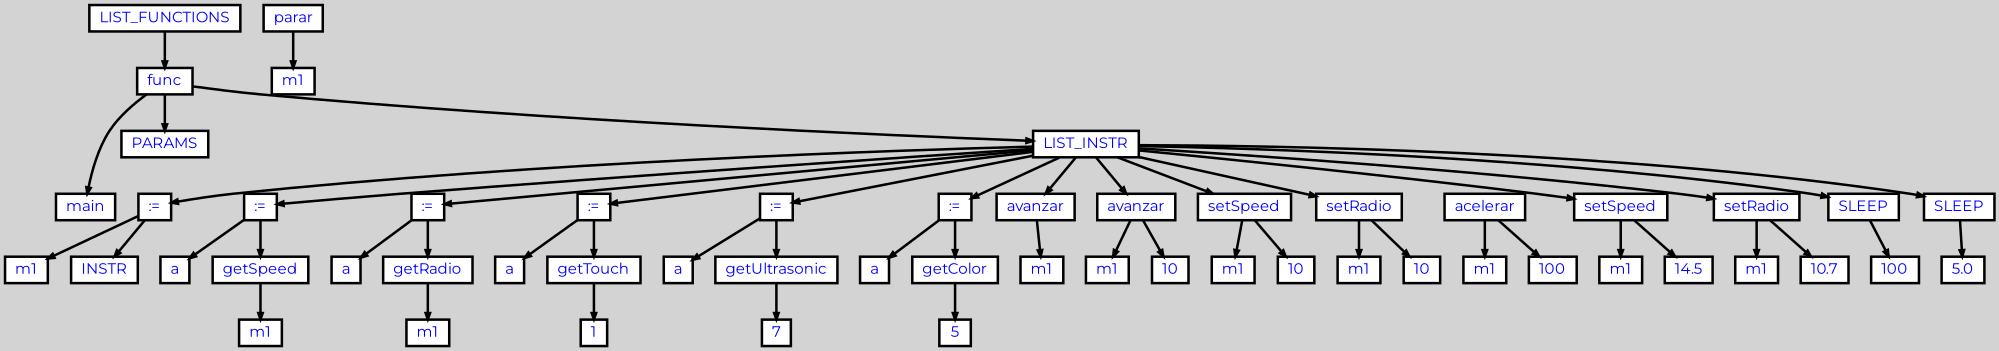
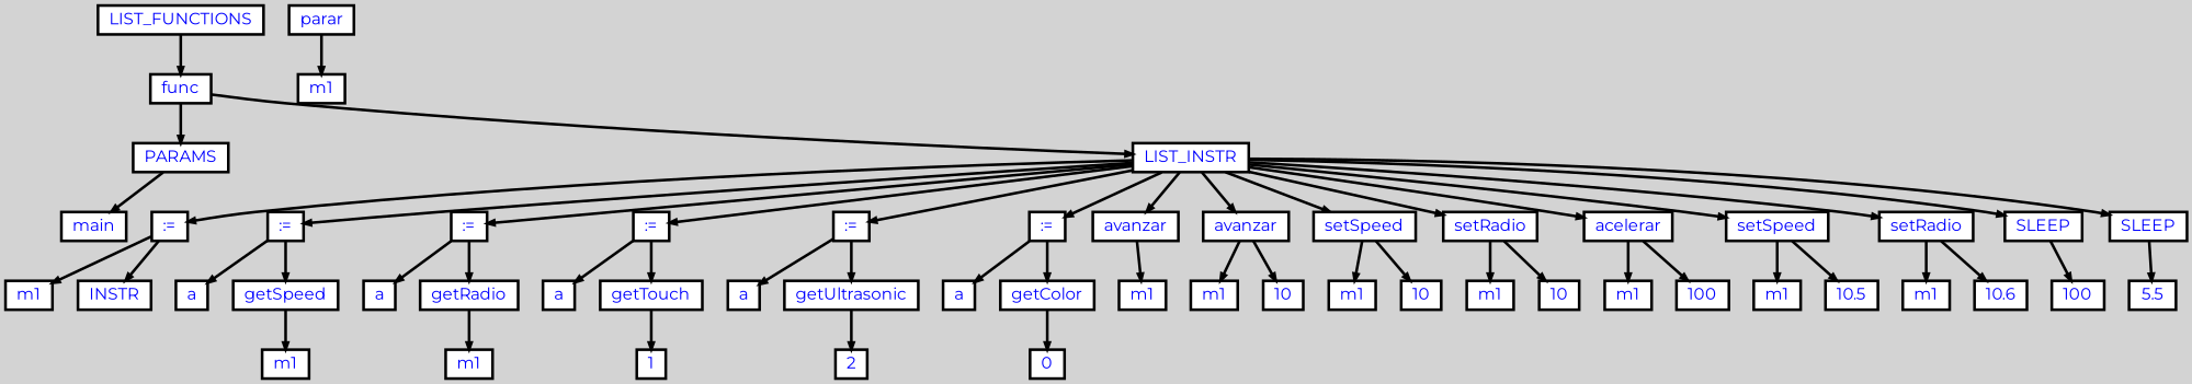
  digraph {
    bgcolor=lightgrey
    fontname=Montserrat
    ordering=out
    ranksep=.4
    node [color=black fillcolor=white fixedsize=false fontcolor=blue fontname=Montserrat fontsize=12 shape=box style="filled, solid, bold"]
    edge [arrowsize=.5 color=black fontname=Montserrat style=bold]
    n1 [height=.25 label=LIST_FUNCTIONS width=.25]
    n2 [height=.25 label=func width=.25]
    n3 [height=.25 label=main width=.25]
    n4 [height=.25 label=PARAMS width=.25]
    n5 [height=.25 label=LIST_INSTR width=.25]
    n6 [height=.25 label=":=" width=.25]
    n7 [height=.25 label=":=" width=.25]
    n8 [height=.25 label=":=" width=.25]
    n9 [height=.25 label=":=" width=.25]
    n10 [height=.25 label=":=" width=.25]
    n11 [height=.25 label=":=" width=.25]
    n12 [height=.25 label=avanzar width=.25]
    n13 [height=.25 label=avanzar width=.25]
    n14 [height=.25 label=setSpeed width=.25]
    n15 [height=.25 label=setRadio width=.25]
    n16 [height=.25 label=acelerar width=.25]
    n17 [height=.25 label=setSpeed width=.25]
    n18 [height=.25 label=setRadio width=.25]
    n19 [height=.25 label=SLEEP width=.25]
    n20 [height=.25 label=SLEEP width=.25]
    n21 [height=.25 label=m1 width=.25]
    n22 [height=.25 label=INSTR width=.25]
    n23 [height=.25 label=a width=.25]
    n24 [height=.25 label=getSpeed width=.25]
    n25 [height=.25 label=a width=.25]
    n26 [height=.25 label=getRadio width=.25]
    n27 [height=.25 label=a width=.25]
    n28 [height=.25 label=getTouch width=.25]
    n29 [height=.25 label=a width=.25]
    n30 [height=.25 label=getUltrasonic width=.25]
    n31 [height=.25 label=a width=.25]
    n32 [height=.25 label=getColor width=.25]
    n33 [height=.25 label=m1 width=.25]
    n34 [height=.25 label=m1 width=.25]
    n35 [height=.25 label=10 width=.25]
    n36 [height=.25 label=parar width=.25]
    n37 [height=.25 label=m1 width=.25]
    n38 [height=.25 label=m1 width=.25]
    n39 [height=.25 label=10 width=.25]
    n40 [height=.25 label=m1 width=.25]
    n41 [height=.25 label=10 width=.25]
    n42 [height=.25 label=m1 width=.25]
    n43 [height=.25 label=100 width=.25]
    n44 [height=.25 label=m1 width=.25]
-   n45 [height=.25 label=14.5 width=.25]
+   n45 [height=.25 label=10.5 width=.25]
    n46 [height=.25 label=m1 width=.25]
-   n47 [height=.25 label=10.7 width=.25]
+   n47 [height=.25 label=10.6 width=.25]
    n48 [height=.25 label=100 width=.25]
-   n49 [height=.25 label=5.0 width=.25]
+   n49 [height=.25 label=5.5 width=.25]
    n50 [height=.25 label=m1 width=.25]
    n51 [height=.25 label=m1 width=.25]
    n52 [height=.25 label=1 width=.25]
-   n53 [height=.25 label=7 width=.25]
-   n54 [height=.25 label=5 width=.25]
+   n53 [height=.25 label=2 width=.25]
+   n54 [height=.25 label=0 width=.25]
    n1 -> n2
-   n2 -> n3
+   n4 -> n3
    n2 -> n4
    n2 -> n5
    n5 -> n6
    n5 -> n7
    n5 -> n8
    n5 -> n9
    n5 -> n10
    n5 -> n11
    n5 -> n12
    n5 -> n13
    n5 -> n14
    n5 -> n15
+   n5 -> n16
    n5 -> n17
    n5 -> n18
    n5 -> n19
    n5 -> n20
    n6 -> n21
    n6 -> n22
    n7 -> n23
    n7 -> n24
    n8 -> n25
    n8 -> n26
    n9 -> n27
    n9 -> n28
    n10 -> n29
    n10 -> n30
    n11 -> n31
    n11 -> n32
    n12 -> n33
    n13 -> n34
    n13 -> n35
    n14 -> n38
    n14 -> n39
    n15 -> n40
    n15 -> n41
    n16 -> n42
    n16 -> n43
    n17 -> n44
    n17 -> n45
    n18 -> n46
    n18 -> n47
    n19 -> n48
    n20 -> n49
    n24 -> n50
    n26 -> n51
    n28 -> n52
    n30 -> n53
    n32 -> n54
    n36 -> n37
  }
